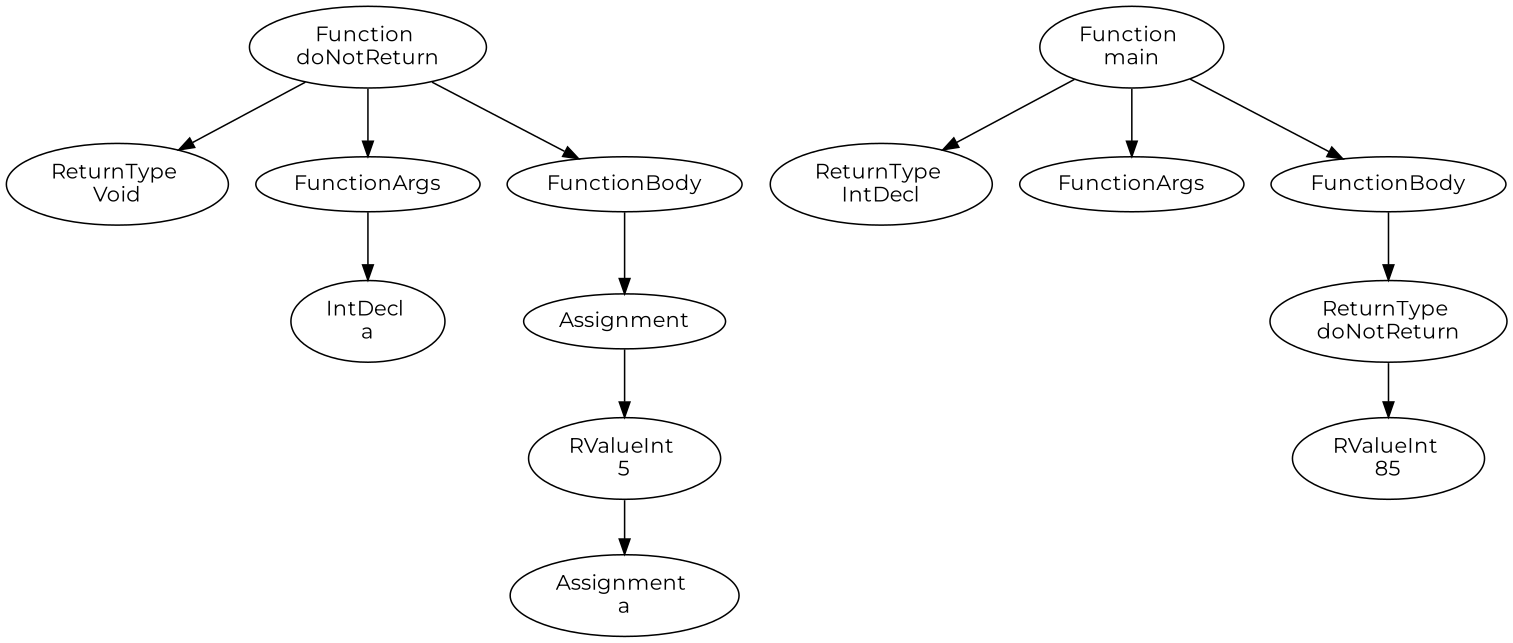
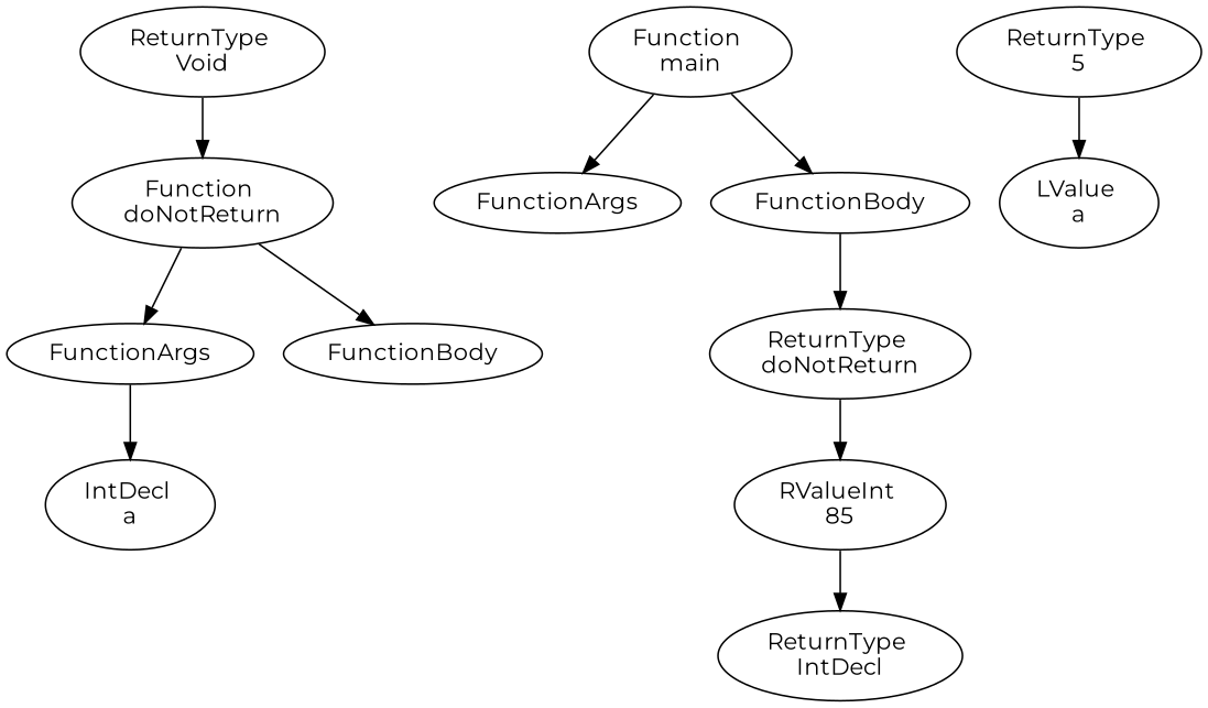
  digraph {
    fontname=Montserrat
    node [fontname=Montserrat]
    edge [fontname=Montserrat]
    n1 [label="Function \ndoNotReturn"]
    n2 [label="ReturnType \nVoid"]
    n3 [label=FunctionArgs]
    n4 [label=FunctionBody]
    n5 [label="Function \nmain"]
    n6 [label="ReturnType \nIntDecl"]
    n7 [label=FunctionArgs]
    n8 [label=FunctionBody]
    n9 [label="IntDecl \na"]
-   n10 [label=Assignment]
-   n11 [label="RValueInt \n5"]
-   n12 [label="Assignment \na"]
+   n11 [label="ReturnType \n5"]
+   n12 [label="LValue \na"]
    n13 [label="ReturnType \ndoNotReturn"]
    n14 [label="RValueInt \n85"]
-   n1 -> n2
+   n2 -> n1
    n1 -> n3
    n1 -> n4
    n3 -> n9
-   n4 -> n10
-   n5 -> n6
+   n14 -> n6
    n5 -> n7
    n5 -> n8
    n8 -> n13
-   n10 -> n11
    n11 -> n12
    n13 -> n14
  }
